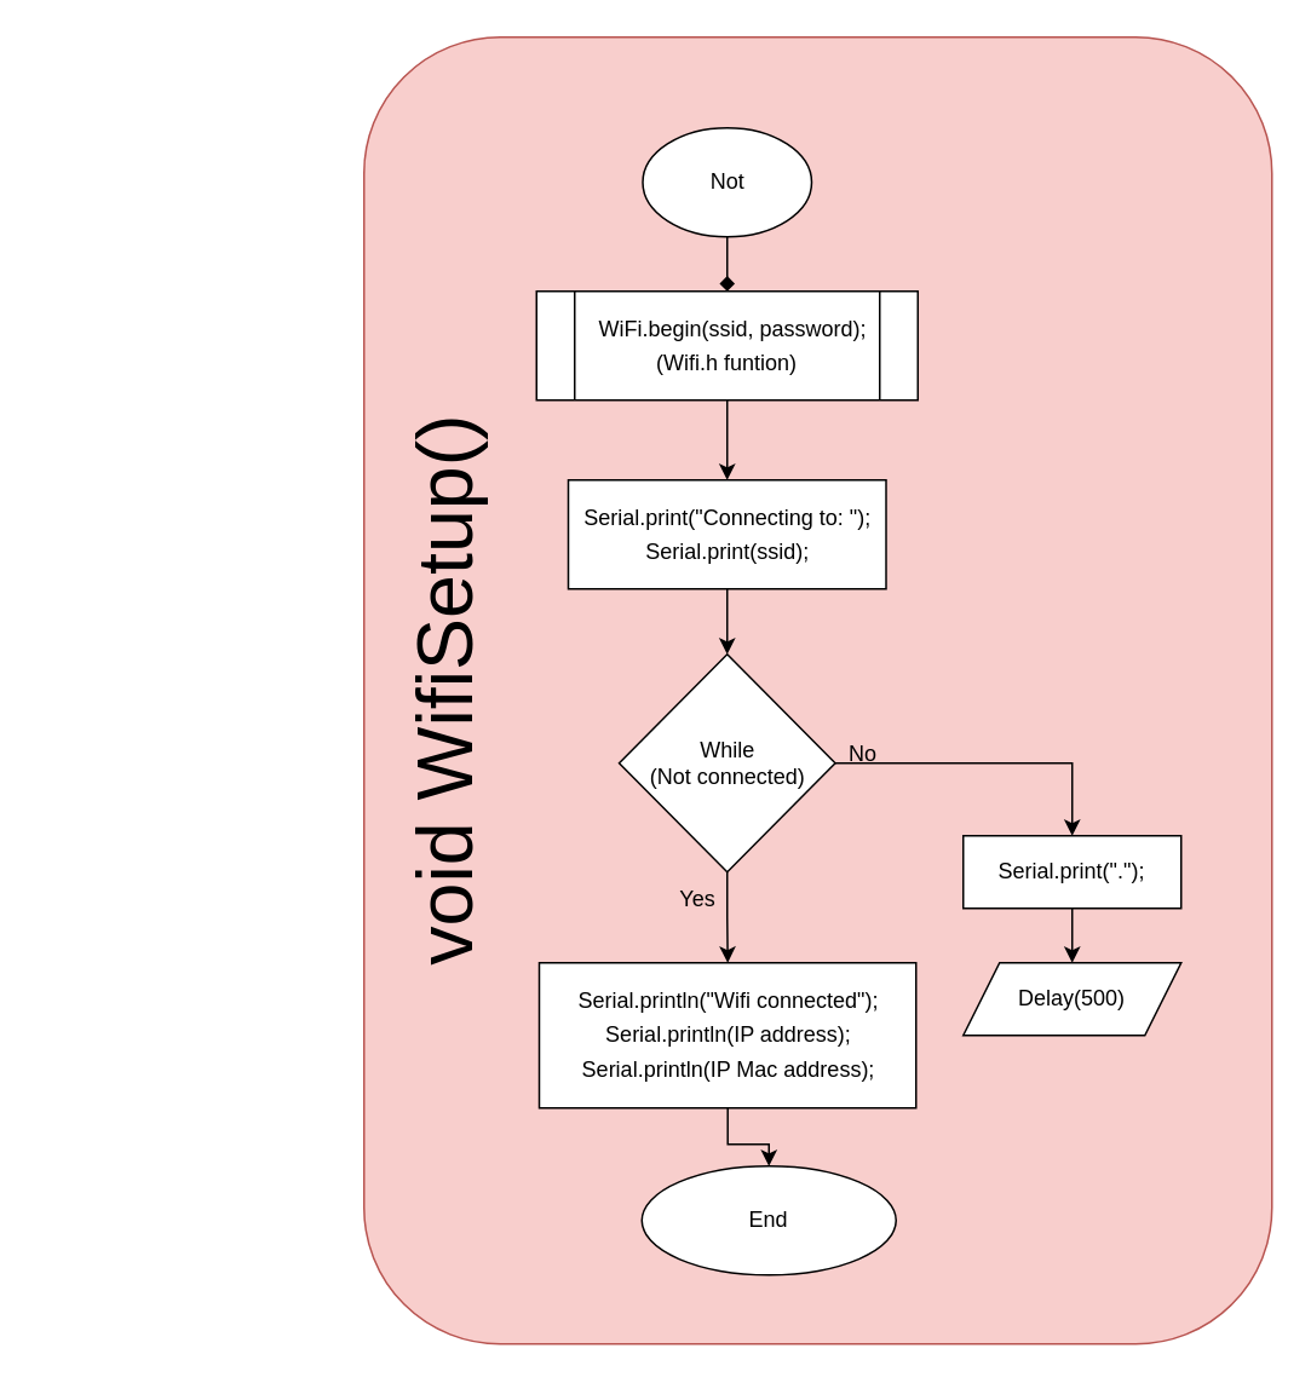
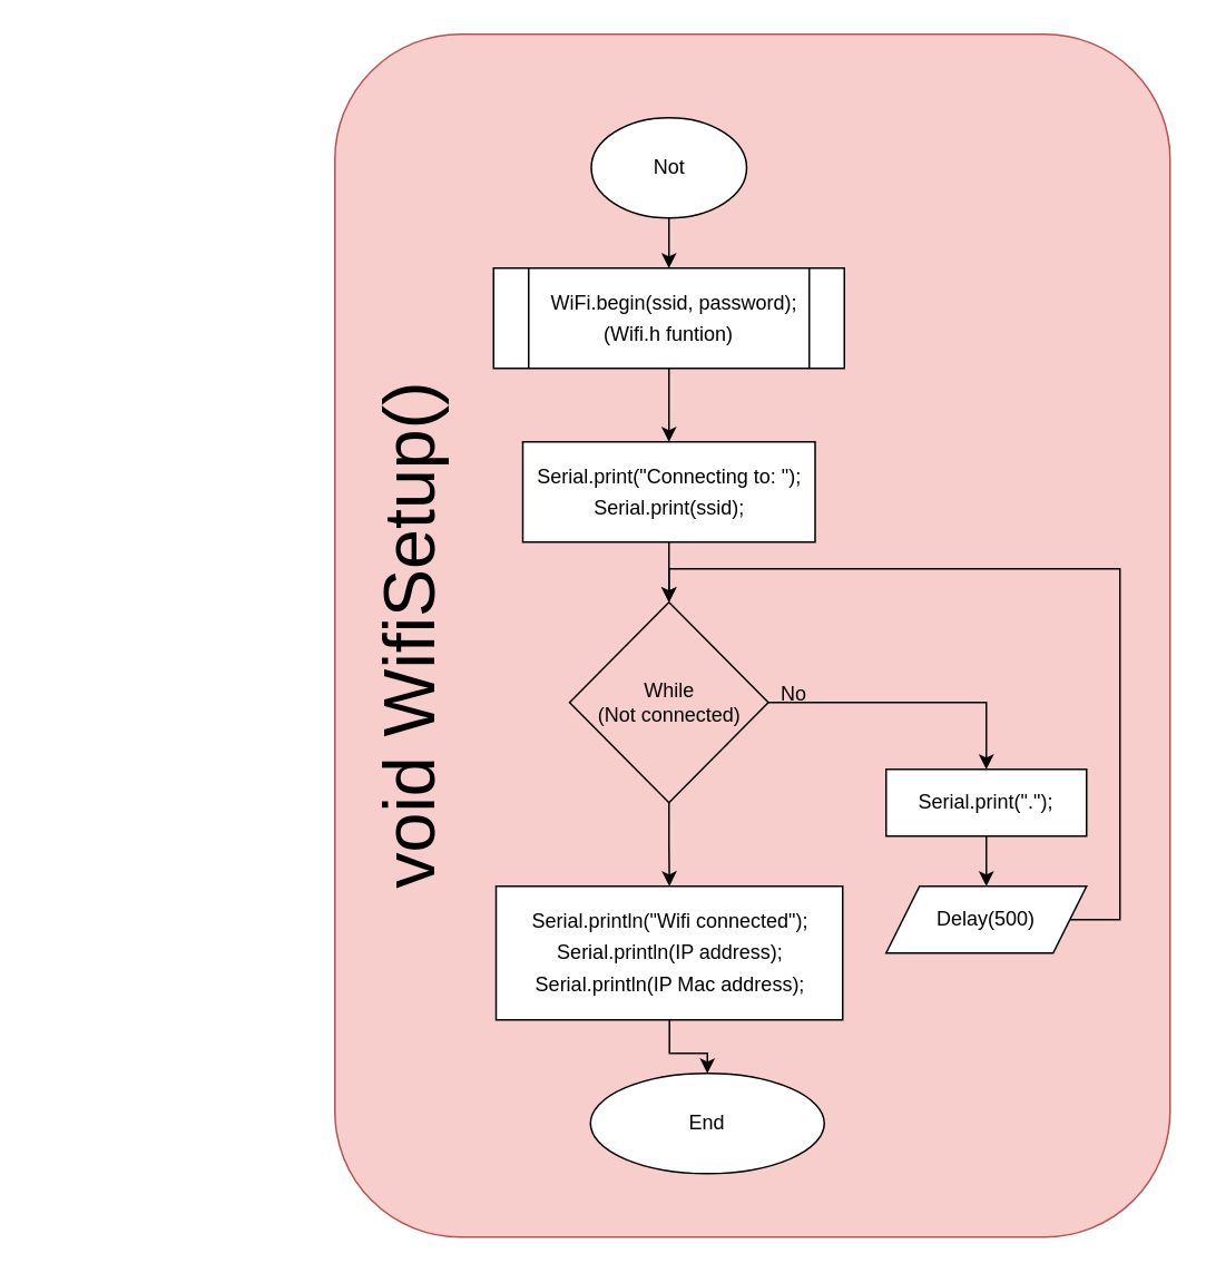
  <mxCell id="0" />
  <mxCell id="1" parent="0" />
  <mxCell id="2" value="" style="rounded=1;whiteSpace=wrap;html=1;fillColor=#f8cecc;strokeColor=#b85450;" vertex="1" parent="1"><mxGeometry x="200" y="20" width="500" height="720" as="geometry" /></mxCell>
- <mxCell id="3" value="" style="edgeStyle=orthogonalEdgeStyle;rounded=0;orthogonalLoop=1;jettySize=auto;html=1;endArrow=diamond;" edge="1" parent="1" source="4" target="7"><mxGeometry relative="1" as="geometry" /></mxCell>
+ <mxCell id="3" value="" style="edgeStyle=orthogonalEdgeStyle;rounded=0;orthogonalLoop=1;jettySize=auto;html=1;" edge="1" parent="1" source="4" target="7"><mxGeometry relative="1" as="geometry" /></mxCell>
  <mxCell id="4" value="Not" style="ellipse;whiteSpace=wrap;html=1;" vertex="1" parent="1"><mxGeometry x="353.5" y="70" width="93" height="60" as="geometry" /></mxCell>
  <mxCell id="5" value="&lt;font style=&quot;font-size: 43px;&quot;&gt;void WifiSetup()&lt;/font&gt;" style="text;html=1;align=center;verticalAlign=middle;whiteSpace=wrap;rounded=0;rotation=-90;" vertex="1" parent="1"><mxGeometry x="20" y="340" width="450" height="80" as="geometry" /></mxCell>
  <mxCell id="6" value="" style="edgeStyle=orthogonalEdgeStyle;rounded=0;orthogonalLoop=1;jettySize=auto;html=1;" edge="1" parent="1" source="7" target="10"><mxGeometry relative="1" as="geometry" /></mxCell>
  <mxCell id="7" value="&lt;div style=&quot;line-height: 19px; white-space: pre;&quot;&gt;&lt;div style=&quot;line-height: 19px;&quot;&gt;&amp;nbsp; WiFi.begin(ssid, password);&lt;/div&gt;&lt;div style=&quot;line-height: 19px;&quot;&gt;(Wifi.h funtion)&lt;/div&gt;&lt;/div&gt;" style="shape=process;whiteSpace=wrap;html=1;backgroundOutline=1;" vertex="1" parent="1"><mxGeometry x="295" y="160" width="210" height="60" as="geometry" /></mxCell>
  <mxCell id="8" value="End" style="ellipse;whiteSpace=wrap;html=1;" vertex="1" parent="1"><mxGeometry x="353" y="642" width="140" height="60" as="geometry" /></mxCell>
  <mxCell id="9" value="" style="edgeStyle=orthogonalEdgeStyle;rounded=0;orthogonalLoop=1;jettySize=auto;html=1;" edge="1" parent="1" source="10" target="13"><mxGeometry relative="1" as="geometry" /></mxCell>
  <mxCell id="10" value="&lt;div style=&quot;line-height: 19px; white-space: pre;&quot;&gt;&lt;span style=&quot;background-color: initial;&quot;&gt;Serial.print(&quot;Connecting to: &quot;);&lt;/span&gt;&lt;br&gt;&lt;/div&gt;&lt;div style=&quot;line-height: 19px; white-space: pre;&quot;&gt;Serial.print(ssid);&lt;/div&gt;" style="rounded=0;whiteSpace=wrap;html=1;" vertex="1" parent="1"><mxGeometry x="312.5" y="264" width="175" height="60" as="geometry" /></mxCell>
  <mxCell id="11" style="edgeStyle=orthogonalEdgeStyle;rounded=0;orthogonalLoop=1;jettySize=auto;html=1;entryX=0.5;entryY=0;entryDx=0;entryDy=0;" edge="1" parent="1" source="13" target="15"><mxGeometry relative="1" as="geometry" /></mxCell>
  <mxCell id="12" value="" style="edgeStyle=orthogonalEdgeStyle;rounded=0;orthogonalLoop=1;jettySize=auto;html=1;" edge="1" parent="1" source="13" target="21"><mxGeometry relative="1" as="geometry" /></mxCell>
- <mxCell id="13" value="While&lt;div&gt;(Not connected)&lt;/div&gt;" style="rhombus;whiteSpace=wrap;html=1;" vertex="1" parent="1"><mxGeometry x="340.5" y="360" width="119" height="120" as="geometry" /></mxCell>
+ <mxCell id="13" value="While&lt;div&gt;(Not connected)&lt;/div&gt;" style="rhombus;whiteSpace=wrap;html=1;fillColor=#f8cecc;" vertex="1" parent="1"><mxGeometry x="340.5" y="360" width="119" height="120" as="geometry" /></mxCell>
  <mxCell id="14" value="" style="edgeStyle=orthogonalEdgeStyle;rounded=0;orthogonalLoop=1;jettySize=auto;html=1;" edge="1" parent="1" source="15" target="17"><mxGeometry relative="1" as="geometry" /></mxCell>
  <mxCell id="15" value="&lt;div style=&quot;line-height: 19px; white-space: pre;&quot;&gt;&lt;span style=&quot;background-color: initial;&quot;&gt;Serial.print(&quot;.&quot;);&lt;/span&gt;&lt;/div&gt;" style="rounded=0;whiteSpace=wrap;html=1;" vertex="1" parent="1"><mxGeometry x="530" y="460" width="120" height="40" as="geometry" /></mxCell>
+ <mxCell id="16" style="edgeStyle=orthogonalEdgeStyle;rounded=0;orthogonalLoop=1;jettySize=auto;html=1;entryX=0.5;entryY=0;entryDx=0;entryDy=0;exitX=1;exitY=0.5;exitDx=0;exitDy=0;" edge="1" parent="1" source="17" target="13"><mxGeometry relative="1" as="geometry"><Array as="points"><mxPoint x="670" y="550" /><mxPoint x="670" y="340" /><mxPoint x="400" y="340" /></Array></mxGeometry></mxCell>
  <mxCell id="17" value="Delay(500)" style="shape=parallelogram;perimeter=parallelogramPerimeter;whiteSpace=wrap;html=1;fixedSize=1;" vertex="1" parent="1"><mxGeometry x="530" y="530" width="120" height="40" as="geometry" /></mxCell>
  <mxCell id="18" value="No" style="text;html=1;strokeColor=none;fillColor=none;align=center;verticalAlign=middle;whiteSpace=wrap;rounded=0;" vertex="1" parent="1"><mxGeometry x="445" y="400" width="60" height="30" as="geometry" /></mxCell>
- <mxCell id="19" value="Yes" style="text;html=1;strokeColor=none;fillColor=none;align=center;verticalAlign=middle;whiteSpace=wrap;rounded=0;" vertex="1" parent="1"><mxGeometry x="353.5" y="480" width="60" height="30" as="geometry" /></mxCell>
  <mxCell id="20" value="" style="edgeStyle=orthogonalEdgeStyle;rounded=0;orthogonalLoop=1;jettySize=auto;html=1;" edge="1" parent="1" source="21" target="8"><mxGeometry relative="1" as="geometry" /></mxCell>
  <mxCell id="21" value="&lt;div style=&quot;line-height: 19px; white-space: pre;&quot;&gt;&lt;span style=&quot;background-color: initial;&quot;&gt;Serial.println(&quot;Wifi connected&quot;);&lt;/span&gt;&lt;br&gt;&lt;/div&gt;&lt;div style=&quot;line-height: 19px; white-space: pre;&quot;&gt;Serial.println(IP address);&lt;/div&gt;&lt;div style=&quot;line-height: 19px; white-space: pre;&quot;&gt;Serial.println(IP Mac address);&lt;br&gt;&lt;/div&gt;" style="rounded=0;whiteSpace=wrap;html=1;" vertex="1" parent="1"><mxGeometry x="296.5" y="530" width="207.5" height="80" as="geometry" /></mxCell>
